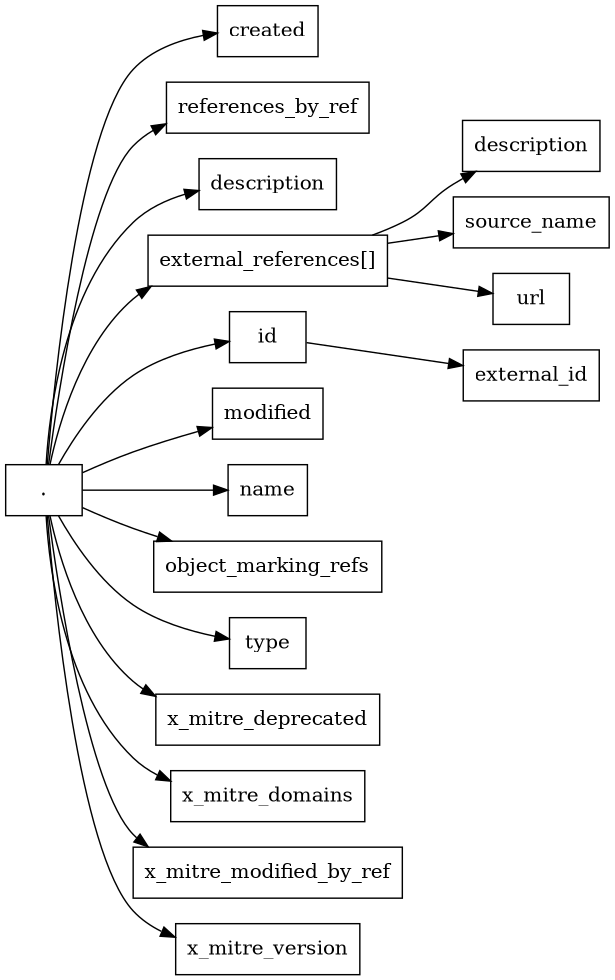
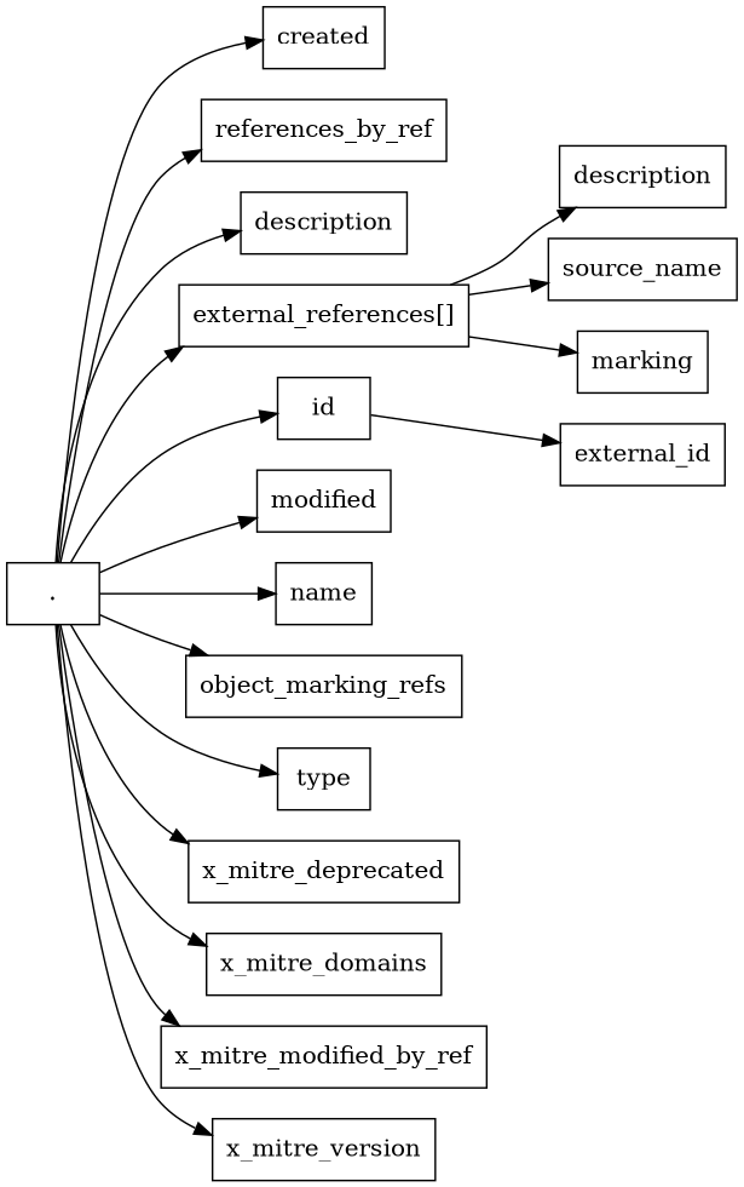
  digraph {
    fontname="DejaVu Serif"
    rankdir=LR
    node [fontname="DejaVu Serif" shape=box]
    edge [dir=forward fontname="DejaVu Serif"]
    n1 [label="."]
    n2 [label=created]
    n3 [label=references_by_ref]
    n4 [label=description]
    n5 [label="external_references[]"]
    n6 [label=id]
    n7 [label=modified]
    n8 [label=name]
    n9 [label=object_marking_refs]
    n10 [label=type]
    n11 [label=x_mitre_deprecated]
    n12 [label=x_mitre_domains]
    n13 [label=x_mitre_modified_by_ref]
    n14 [label=x_mitre_version]
    n15 [label=description]
    n16 [label=source_name]
-   n17 [label=url]
+   n17 [label=marking]
    n18 [label=external_id]
    n1 -> n2
    n1 -> n3
    n1 -> n4
    n1 -> n5
    n1 -> n6
    n1 -> n7
    n1 -> n8
    n1 -> n9
    n1 -> n10
    n1 -> n11
    n1 -> n12
    n1 -> n13
    n1 -> n14
    n5 -> n15
    n5 -> n16
    n5 -> n17
    n6 -> n18
  }
